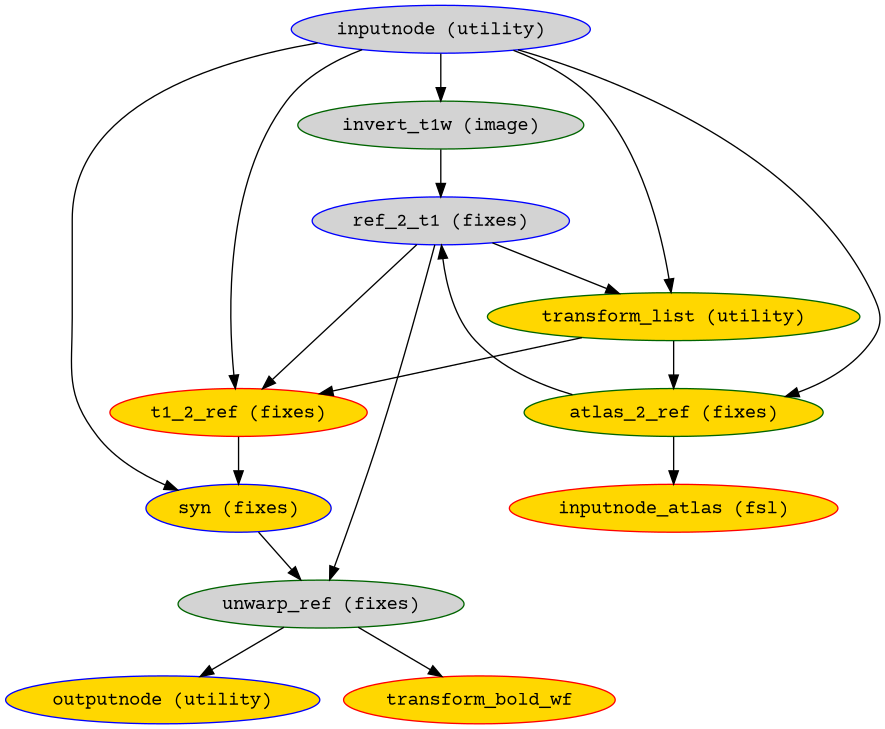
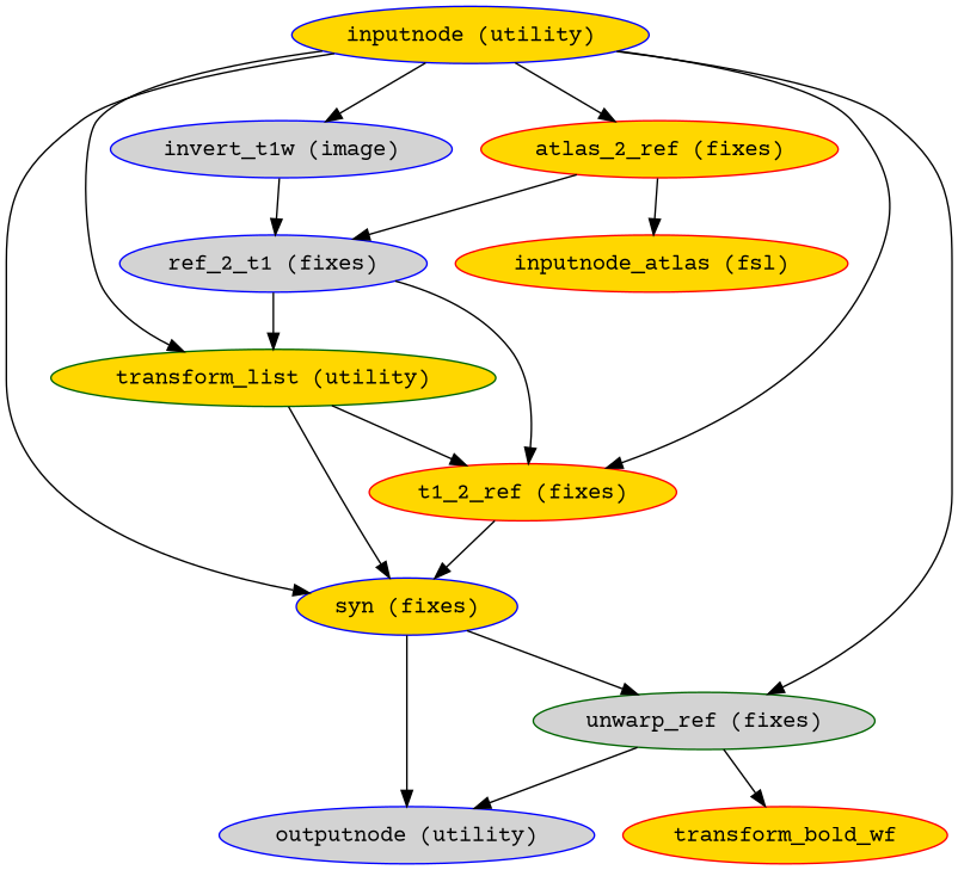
  strict digraph {
    fontname="Courier Prime"
    node [color=blue fillcolor=gold fontname="Courier Prime" style=filled]
    edge [fontname="Courier Prime"]
-   "inputnode (utility)" [fillcolor=lightgrey]
-   "invert_t1w (image)" [color=darkgreen fillcolor=lightgrey]
+   "inputnode (utility)"
+   "invert_t1w (image)" [fillcolor=lightgrey]
    "t1_2_ref (fixes)" [color=red]
    "transform_list (utility)" [color=darkgreen]
-   "atlas_2_ref (fixes)" [color=darkgreen]
+   "atlas_2_ref (fixes)" [color=red]
    "syn (fixes)"
    "unwarp_ref (fixes)" [color=darkgreen fillcolor=lightgrey]
    "ref_2_t1 (fixes)" [fillcolor=lightgrey]
    n9 [color=red label="inputnode_atlas (fsl)"]
-   "outputnode (utility)"
+   "outputnode (utility)" [fillcolor=lightgrey]
    n11 [color=red label=transform_bold_wf]
    "inputnode (utility)" -> "invert_t1w (image)"
    "inputnode (utility)" -> "t1_2_ref (fixes)"
    "inputnode (utility)" -> "transform_list (utility)"
    "inputnode (utility)" -> "atlas_2_ref (fixes)"
    "inputnode (utility)" -> "syn (fixes)"
-   "ref_2_t1 (fixes)" -> "unwarp_ref (fixes)"
+   "inputnode (utility)" -> "unwarp_ref (fixes)"
    "invert_t1w (image)" -> "ref_2_t1 (fixes)"
    "t1_2_ref (fixes)" -> "syn (fixes)"
    "transform_list (utility)" -> "t1_2_ref (fixes)"
-   "transform_list (utility)" -> "atlas_2_ref (fixes)"
+   "transform_list (utility)" -> "syn (fixes)"
    "atlas_2_ref (fixes)" -> "ref_2_t1 (fixes)"
    "atlas_2_ref (fixes)" -> n9
    "syn (fixes)" -> "unwarp_ref (fixes)"
+   "syn (fixes)" -> "outputnode (utility)"
    "unwarp_ref (fixes)" -> "outputnode (utility)"
    "unwarp_ref (fixes)" -> n11
    "ref_2_t1 (fixes)" -> "t1_2_ref (fixes)"
    "ref_2_t1 (fixes)" -> "transform_list (utility)"
  }
